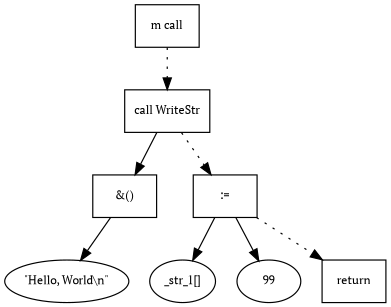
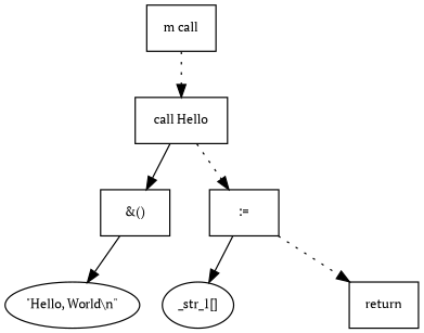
  digraph {
    fontname="PT Serif"
    fontsize=10
    node [fontname="PT Serif" fontsize=10 shape=box]
    edge [fontname="PT Serif" fontsize=10]
    n1 [label="m call"]
-   n2 [label="call WriteStr"]
+   n2 [label="call Hello"]
    n3 [label="&()"]
    n4 [label=":="]
    n5 [label="\"Hello, World\\n\"" shape=ellipse]
    n6 [label="_str_1[]" shape=ellipse]
-   n7 [label=99 shape=ellipse]
    n8 [label=return]
    n1 -> n2 [style=dotted]
    n2 -> n3
    n2 -> n4 [style=dotted]
    n3 -> n5
    n4 -> n6
-   n4 -> n7
    n4 -> n8 [style=dotted]
  }
